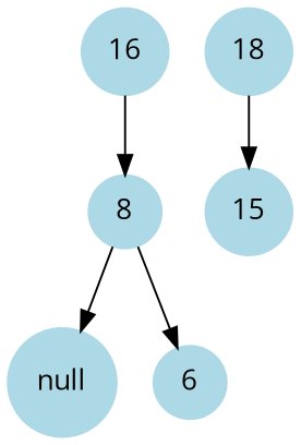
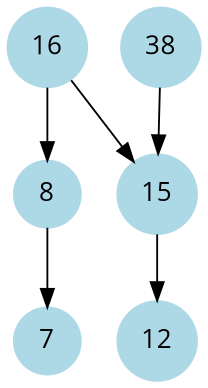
  digraph {
    fontname="Open Sans"
    node [color=lightblue fontname="Open Sans" shape=circle style=filled]
    edge [fontname="Open Sans"]
    n1 [label=16]
    n2 [label=8]
    15
-   null
-   7 [label=6]
-   18
+   7
+   12
+   18 [label=38]
    n1 -> n2
-   n2 -> null
+   n1 -> 15
    n2 -> 7
+   15 -> 12
    18 -> 15
  }
